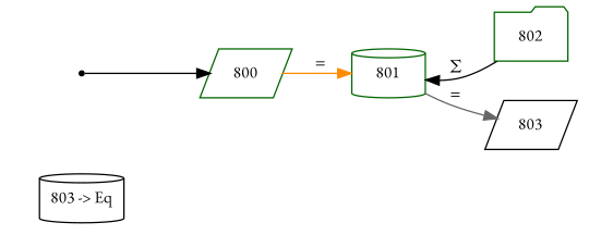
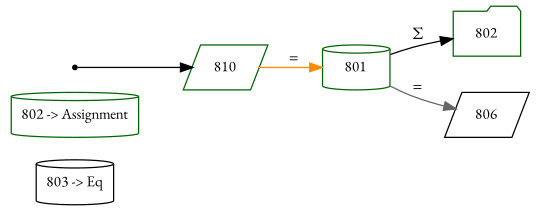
  digraph {
    fontname="EB Garamond"
    rankdir=LR
    node [color=darkgreen fontname="EB Garamond" fontsize=12 shape=cylinder]
    edge [color=black fontname="EB Garamond"]
    n1 [color=black label="803 -> Eq"]
-   n3 [label=800 shape=parallelogram]
+   n2 [label="802 -> Assignment"]
+   n3 [label=810 shape=parallelogram]
    n4 [label=801]
    n5 [label=802 shape=folder]
-   n6 [color=black label=803 shape=parallelogram]
+   n6 [color=black label=806 shape=parallelogram]
    n7 [color=black label=803 shape=point]
    n3 -> n4 [color=darkorange label="="]
-   n5 -> n4 [label="Σ"]
+   n4 -> n5 [label="Σ"]
    n4 -> n6 [color=gray40 label="="]
    n7 -> n3
  }
